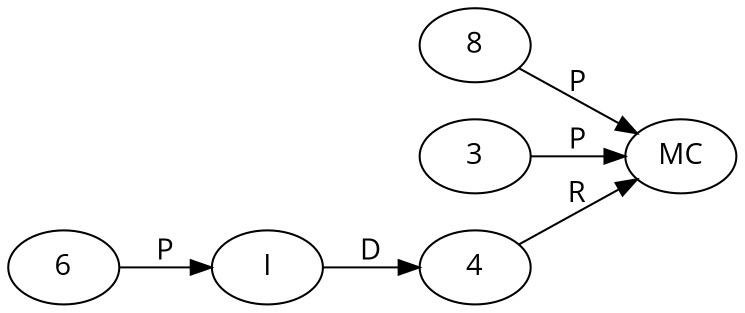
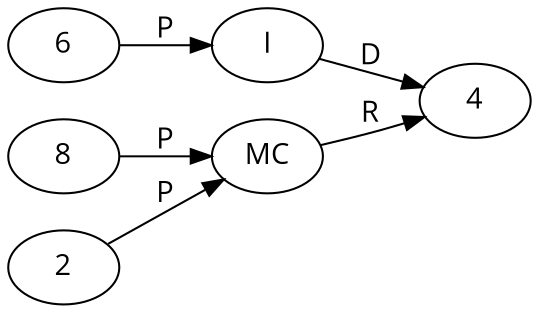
  digraph {
    fontname="Open Sans"
    rankdir=LR
    node [fontname="Open Sans" t=DateTime]
    edge [fontname="Open Sans"]
    n1 [l=380 label=MC s="withFieldAdded()"]
    n2 [label=8 t=int v=0]
-   3 [t=int v=0]
+   3 [t=int v=0 label=2]
    4 [n=test]
    n5 [l=378 label=I]
    6 [t=int v=0]
    n2 -> n1 [label=P]
    3 -> n1 [label=P]
-   4 -> n1 [label=R]
+   n1 -> 4 [label=R]
    n5 -> 4 [label=D]
    6 -> n5 [label=P]
  }
